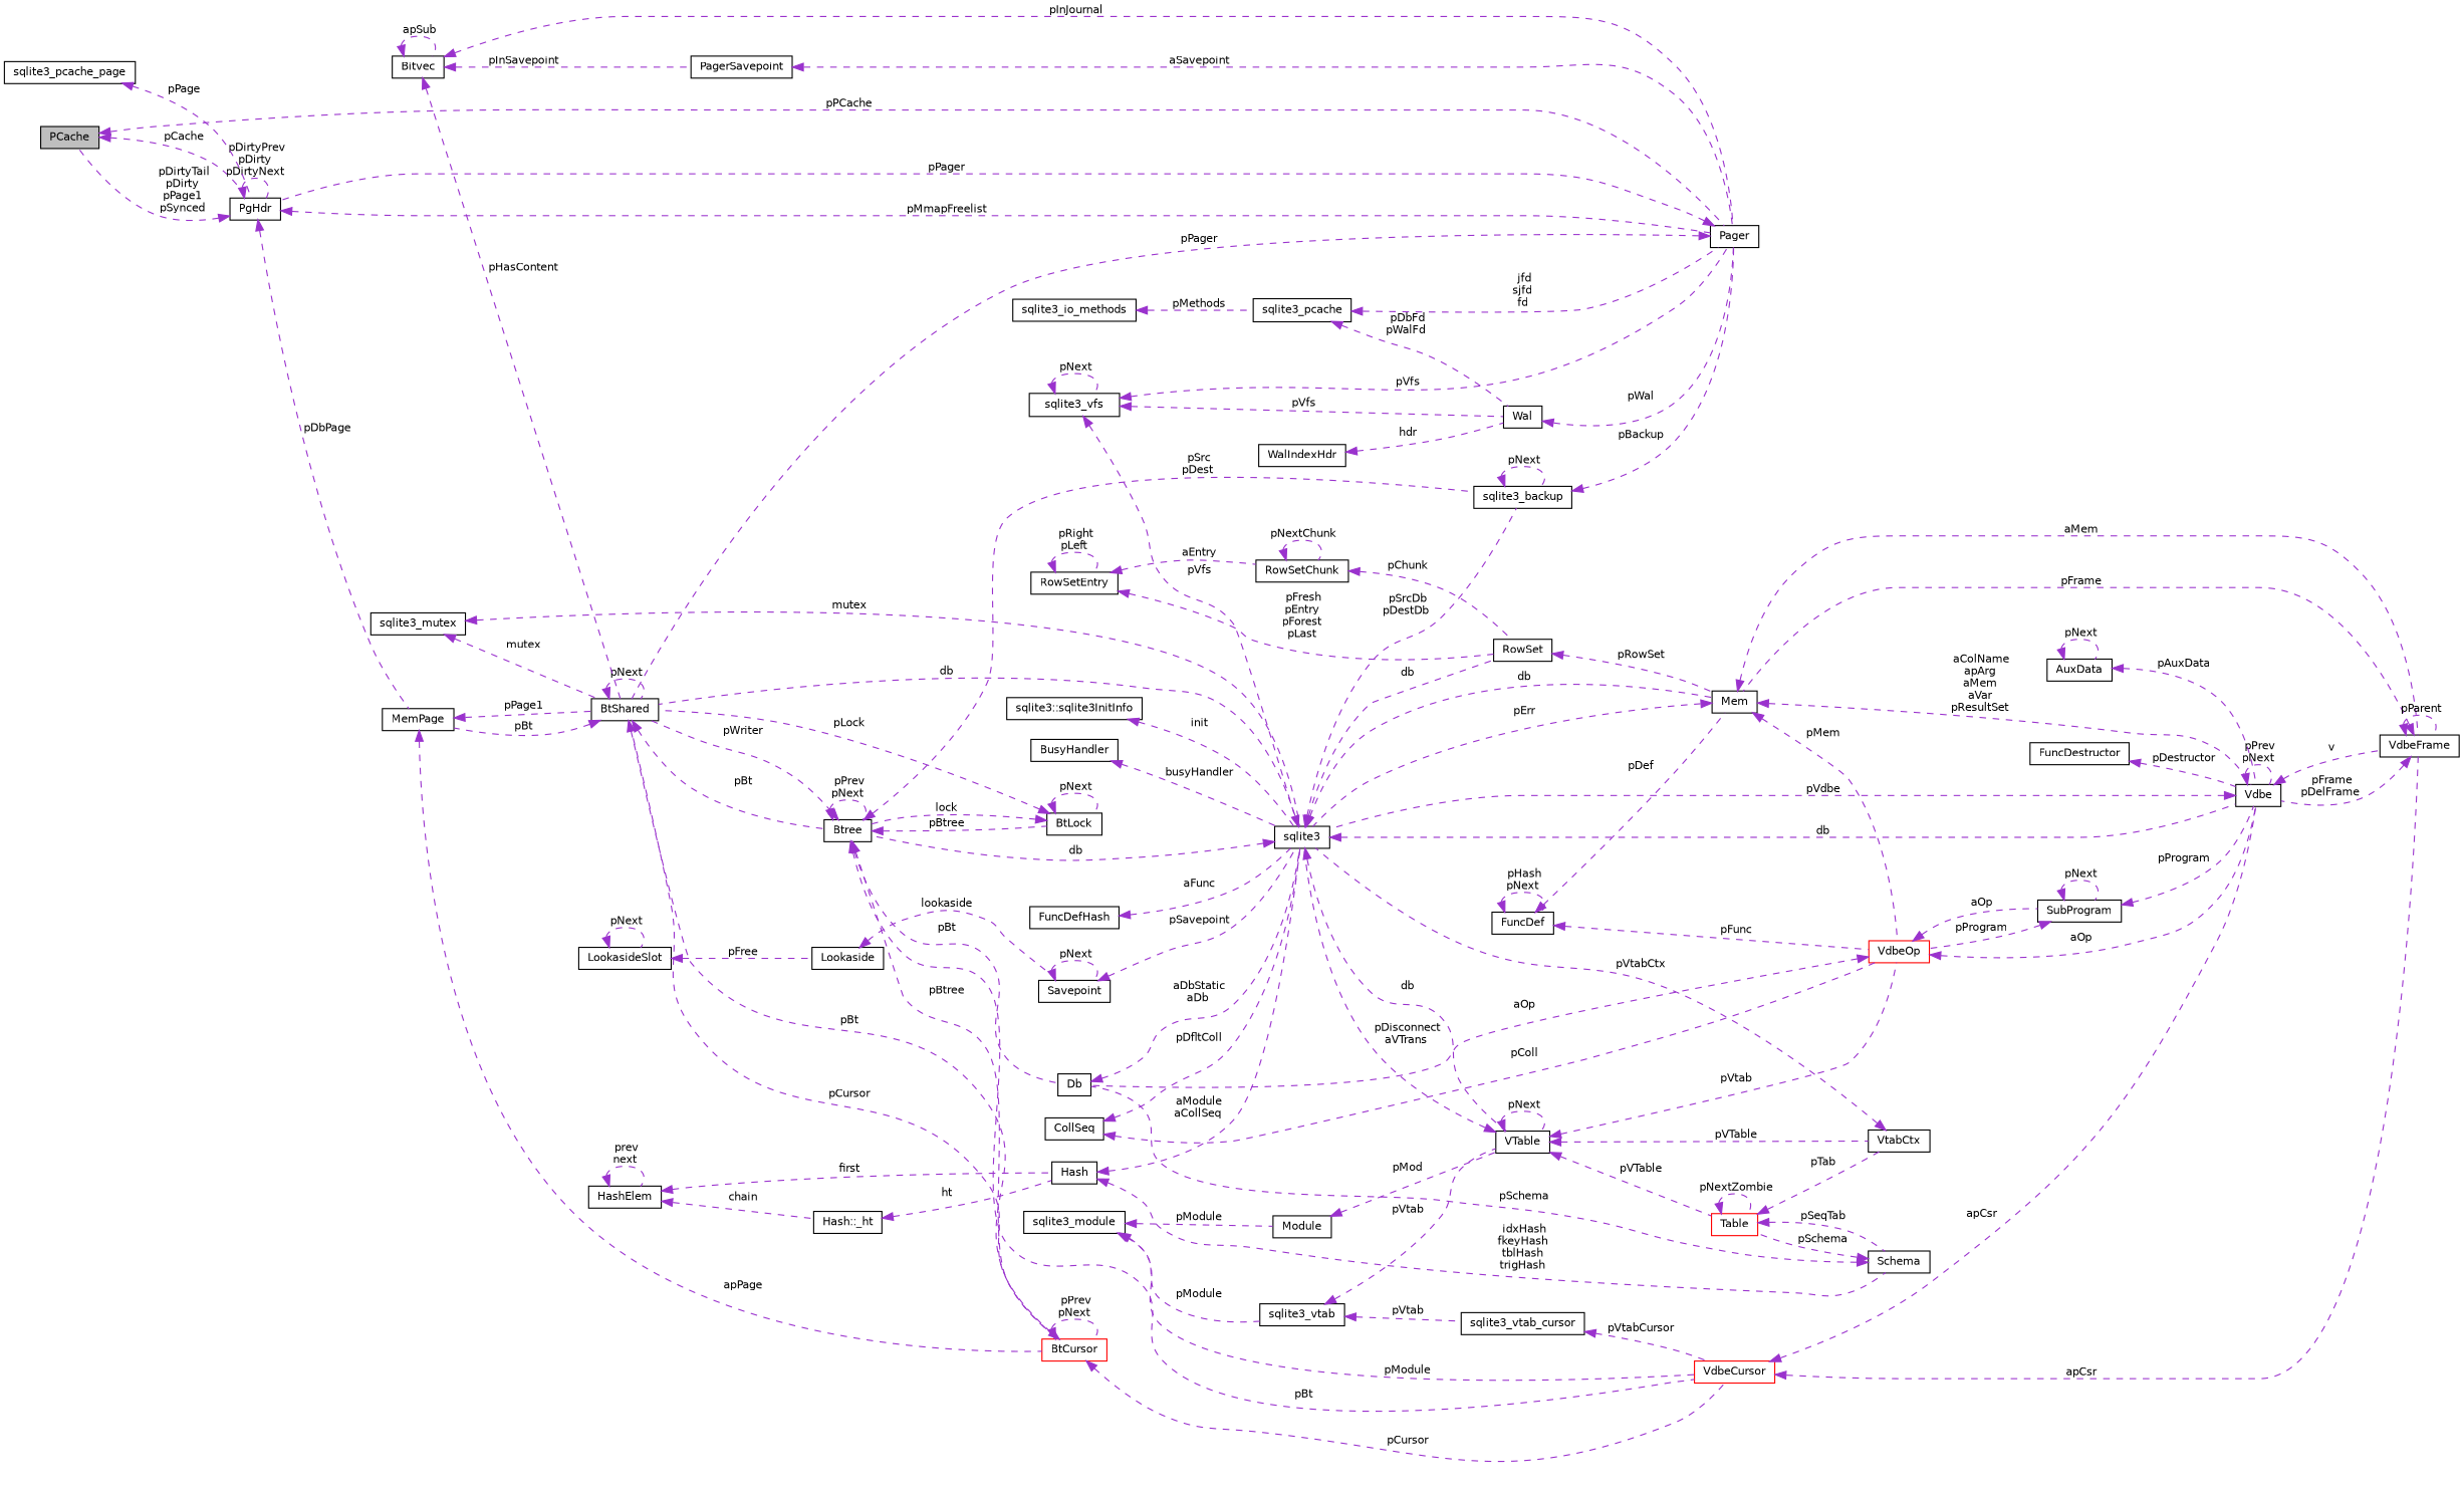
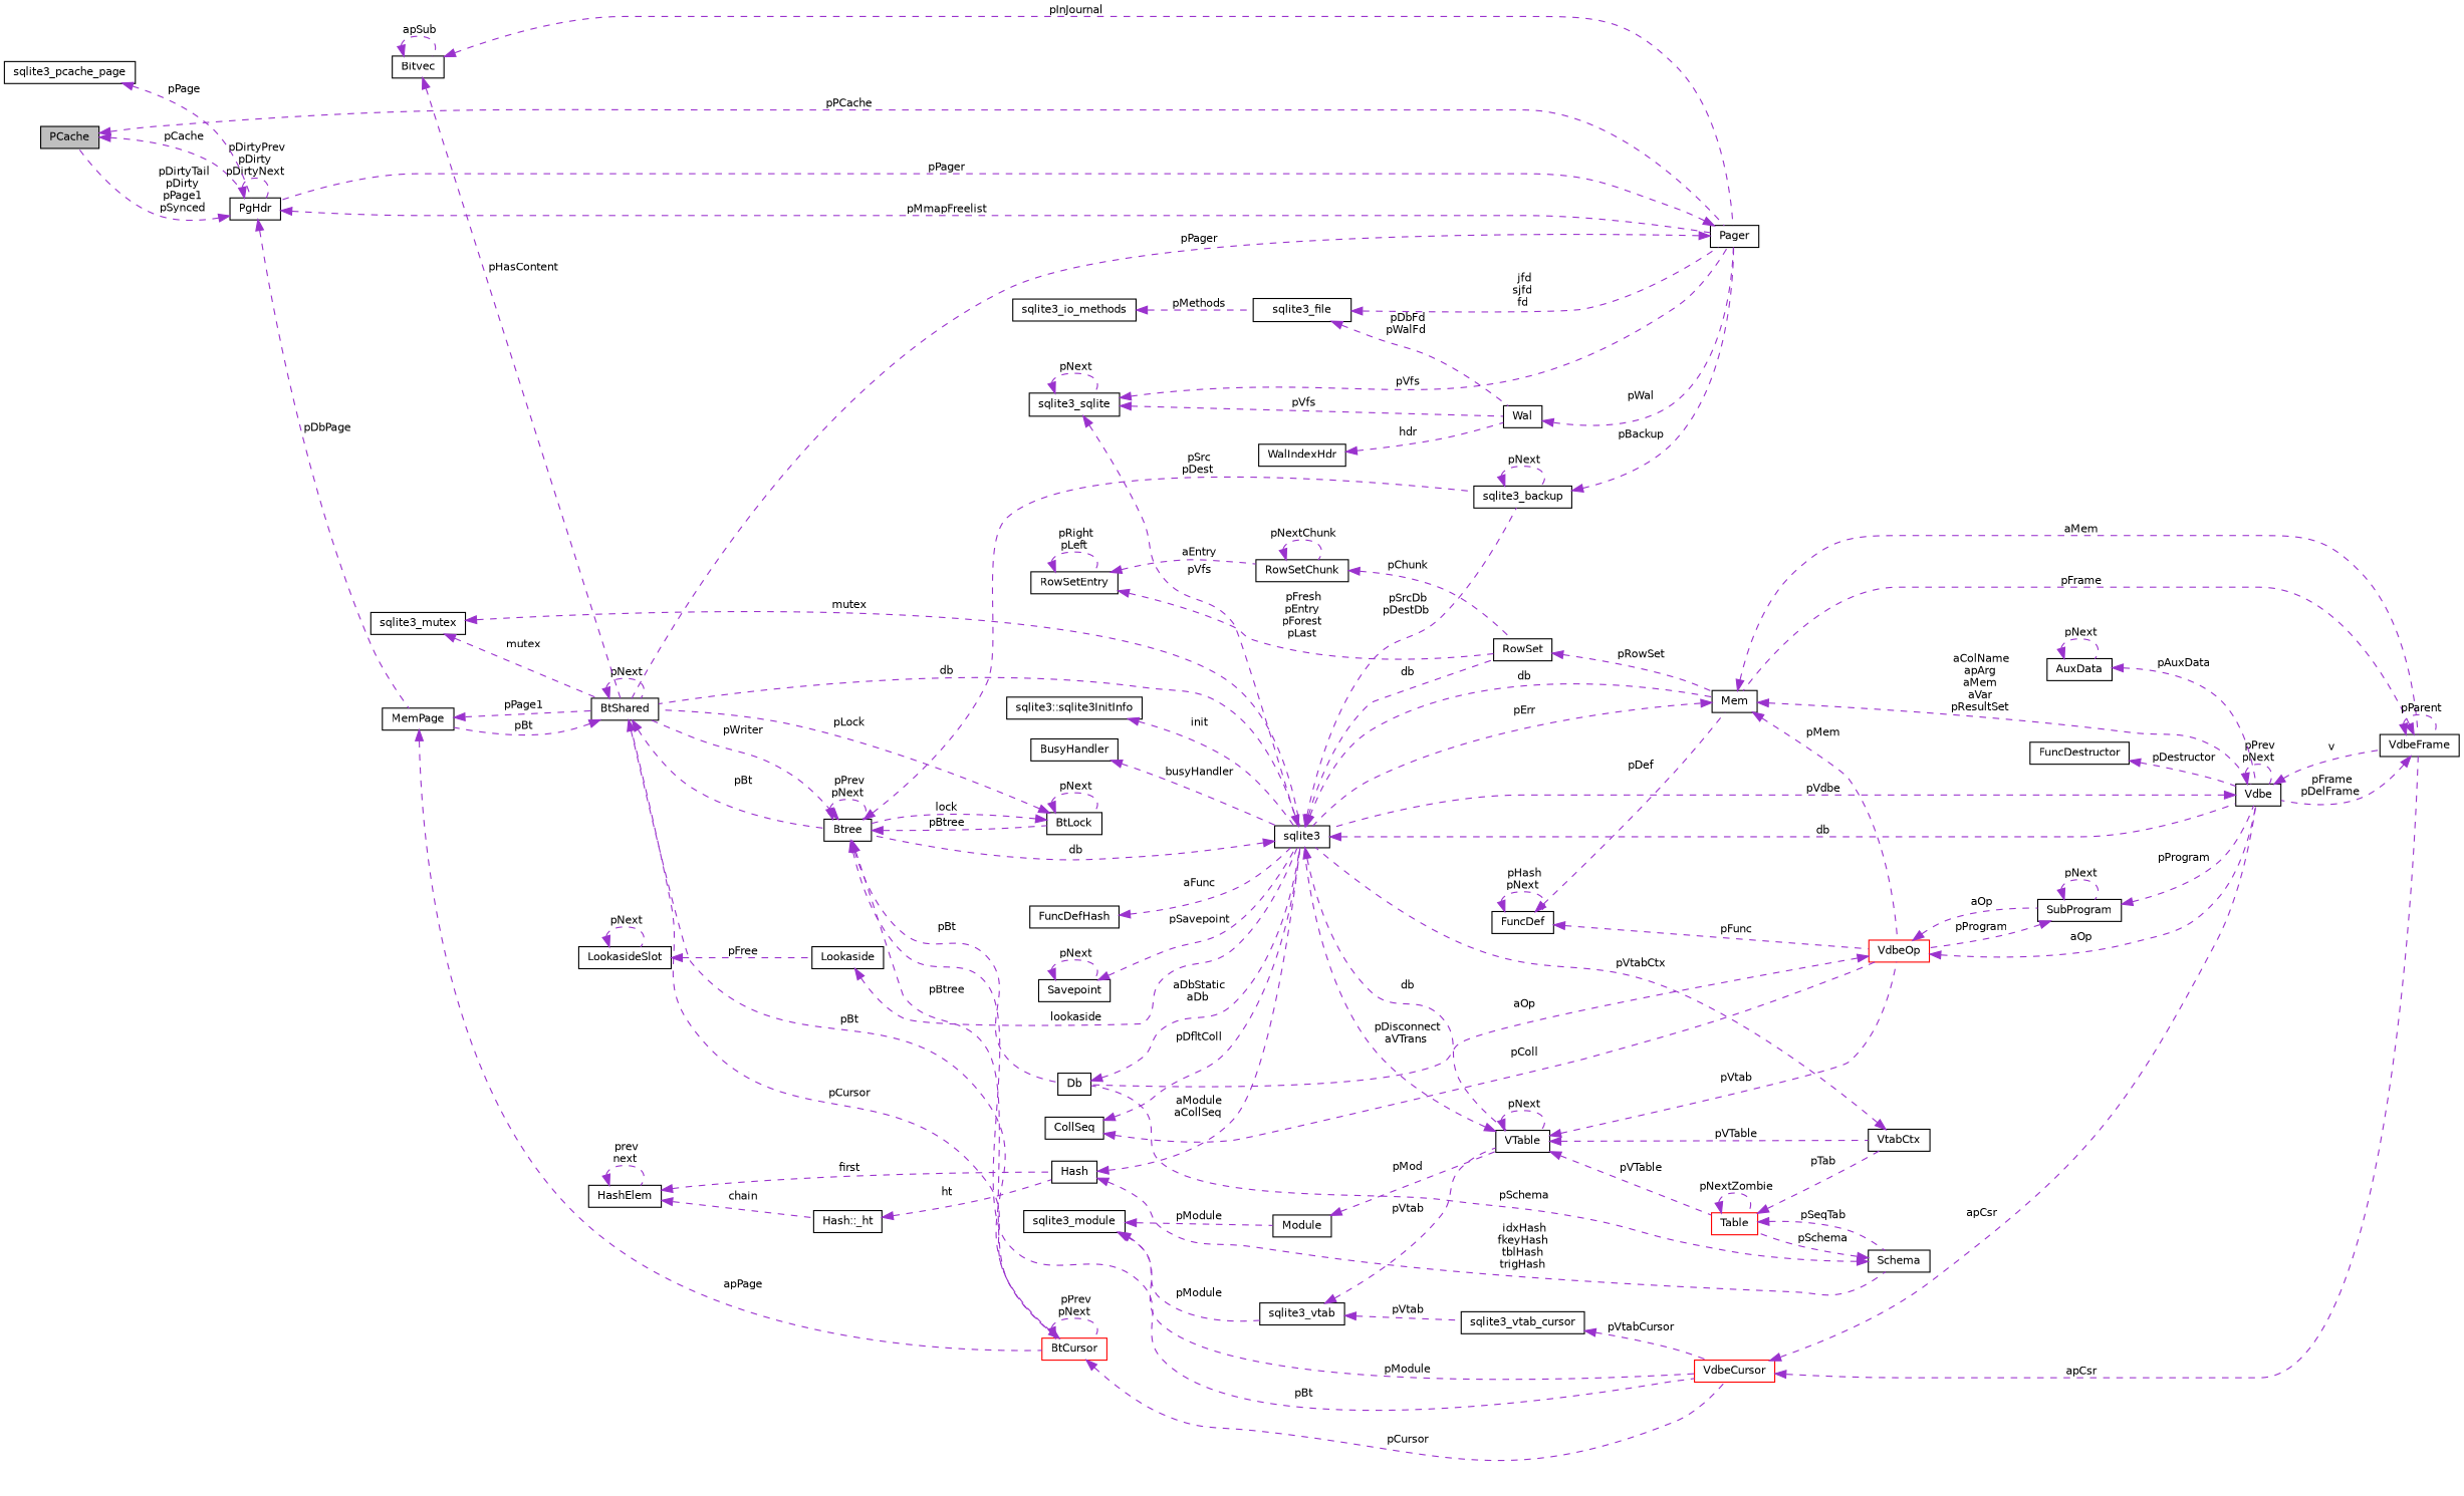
  digraph {
    rankdir=LR
    node [color=black fillcolor=white fontname=Helvetica fontsize=10 shape=record style=filled]
    edge [color=darkorchid3 dir=back fontname=Helvetica fontsize=10 labelfontname=Helvetica labelfontsize=10 style=dashed]
    n1 [fillcolor=grey75 fontcolor=black height=0.2 label=PCache width=0.4]
    n2 [height=0.2 label=PgHdr width=0.4]
    n3 [height=0.2 label=Pager width=0.4]
    n4 [height=0.2 label=MemPage width=0.4]
    n5 [height=0.2 label=BtShared width=0.4]
    n6 [color=red height=0.2 label=BtCursor width=0.4]
    n7 [height=0.2 label=sqlite3_pcache_page width=0.4]
    n8 [height=0.2 label=Btree width=0.4]
    n9 [height=0.2 label=sqlite3_backup width=0.4]
    n10 [height=0.2 label=sqlite3 width=0.4]
    n11 [height=0.2 label=Mem width=0.4]
    n12 [height=0.2 label=Vdbe width=0.4]
    n13 [height=0.2 label=VTable width=0.4]
    n14 [height=0.2 label=RowSet width=0.4]
    n15 [height=0.2 label=VdbeFrame width=0.4]
    n16 [color=red height=0.2 label=VdbeOp width=0.4]
    n17 [height=0.2 label=VtabCtx width=0.4]
    n18 [color=red height=0.2 label=Table width=0.4]
    n19 [color=red height=0.2 label=VdbeCursor width=0.4]
    n20 [height=0.2 label=BtLock width=0.4]
    n21 [height=0.2 label=Db width=0.4]
    n22 [height=0.2 label=SubProgram width=0.4]
    n23 [height=0.2 label=AuxData width=0.4]
    n24 [height=0.2 label=CollSeq width=0.4]
    n25 [height=0.2 label=Schema width=0.4]
    n26 [height=0.2 label=Module width=0.4]
    n27 [height=0.2 label=sqlite3_module width=0.4]
    n28 [height=0.2 label=sqlite3_vtab width=0.4]
    n29 [height=0.2 label=sqlite3_vtab_cursor width=0.4]
    n30 [height=0.2 label=FuncDef width=0.4]
    n31 [height=0.2 label=FuncDefHash width=0.4]
    n32 [height=0.2 label=FuncDestructor width=0.4]
    n33 [height=0.2 label=Bitvec width=0.4]
-   n34 [height=0.2 label=PagerSavepoint width=0.4]
    n35 [height=0.2 label=sqlite3_mutex width=0.4]
    n36 [height=0.2 label=RowSetChunk width=0.4]
    n37 [height=0.2 label=RowSetEntry width=0.4]
    n38 [height=0.2 label=Savepoint width=0.4]
    n39 [height=0.2 label=Lookaside width=0.4]
    n40 [height=0.2 label=LookasideSlot width=0.4]
-   n41 [height=0.2 label=sqlite3_vfs width=0.4]
+   n41 [height=0.2 label=sqlite3_sqlite width=0.4]
    n42 [height=0.2 label=Wal width=0.4]
    n43 [height=0.2 label="sqlite3::sqlite3InitInfo" width=0.4]
    n44 [height=0.2 label=BusyHandler width=0.4]
    n45 [height=0.2 label=Hash width=0.4]
    n46 [height=0.2 label="Hash::_ht" width=0.4]
    n47 [height=0.2 label=HashElem width=0.4]
-   n48 [height=0.2 label=sqlite3_pcache width=0.4]
+   n48 [height=0.2 label=sqlite3_file width=0.4]
    n49 [height=0.2 label=sqlite3_io_methods width=0.4]
    n50 [height=0.2 label=WalIndexHdr width=0.4]
    n1 -> n2 [label=" pCache"]
    n1 -> n3 [label=" pPCache"]
    n2 -> n1 [label=" pDirtyTail\npDirty\npPage1\npSynced"]
    n2 -> n2 [label=" pDirtyPrev\npDirty\npDirtyNext"]
    n2 -> n3 [label=" pMmapFreelist"]
    n2 -> n4 [label=" pDbPage"]
    n3 -> n2 [label=" pPager"]
    n3 -> n5 [label=" pPager"]
    n4 -> n5 [label=" pPage1"]
    n4 -> n6 [label=" apPage"]
    n5 -> n4 [label=" pBt"]
    n5 -> n5 [label=" pNext"]
    n5 -> n6 [label=" pBt"]
    n5 -> n8 [label=" pBt"]
    n6 -> n5 [label=" pCursor"]
    n6 -> n6 [label=" pPrev\npNext"]
    n6 -> n19 [label=" pCursor"]
    n7 -> n2 [label=" pPage"]
    n8 -> n5 [label=" pWriter"]
    n8 -> n6 [label=" pBtree"]
    n8 -> n8 [label=" pPrev\npNext"]
    n8 -> n9 [label=" pSrc\npDest"]
    n8 -> n19 [label=" pBt"]
    n8 -> n20 [label=" pBtree"]
    n8 -> n21 [label=" pBt"]
    n9 -> n3 [label=" pBackup"]
    n9 -> n9 [label=" pNext"]
    n10 -> n5 [label=" db"]
    n10 -> n8 [label=" db"]
    n10 -> n9 [label=" pSrcDb\npDestDb"]
    n10 -> n11 [label=" db"]
    n10 -> n12 [label=" db"]
    n10 -> n13 [label=" db"]
    n10 -> n14 [label=" db"]
    n11 -> n10 [label=" pErr"]
    n11 -> n12 [label=" aColName\napArg\naMem\naVar\npResultSet"]
    n11 -> n15 [label=" aMem"]
    n11 -> n16 [label=" pMem"]
    n12 -> n10 [label=" pVdbe"]
    n12 -> n12 [label=" pPrev\npNext"]
    n12 -> n15 [label=" v"]
    n13 -> n10 [label=" pDisconnect\naVTrans"]
    n13 -> n13 [label=" pNext"]
    n13 -> n16 [label=" pVtab"]
    n13 -> n17 [label=" pVTable"]
    n13 -> n18 [label=" pVTable"]
    n14 -> n11 [label=" pRowSet"]
    n15 -> n11 [label=" pFrame"]
    n15 -> n12 [label=" pFrame\npDelFrame"]
    n15 -> n15 [label=" pParent"]
    n16 -> n12 [label=" aOp"]
    n16 -> n21 [label=" aOp"]
    n16 -> n22 [label=" aOp"]
    n17 -> n10 [label=" pVtabCtx"]
    n18 -> n17 [label=" pTab"]
    n18 -> n18 [label=" pNextZombie"]
    n18 -> n25 [label=" pSeqTab"]
    n19 -> n12 [label=" apCsr"]
    n19 -> n15 [label=" apCsr"]
    n20 -> n5 [label=" pLock"]
    n20 -> n8 [label=" lock"]
    n20 -> n20 [label=" pNext"]
    n21 -> n10 [label=" aDbStatic\naDb"]
    n22 -> n12 [label=" pProgram"]
    n22 -> n16 [label=" pProgram"]
    n22 -> n22 [label=" pNext"]
    n23 -> n12 [label=" pAuxData"]
    n23 -> n23 [label=" pNext"]
    n24 -> n10 [label=" pDfltColl"]
    n24 -> n16 [label=" pColl"]
    n25 -> n18 [label=" pSchema"]
    n25 -> n21 [label=" pSchema"]
    n26 -> n13 [label=" pMod"]
    n27 -> n19 [label=" pModule"]
    n27 -> n26 [label=" pModule"]
    n27 -> n28 [label=" pModule"]
    n28 -> n13 [label=" pVtab"]
    n28 -> n29 [label=" pVtab"]
    n29 -> n19 [label=" pVtabCursor"]
    n30 -> n11 [label=" pDef"]
    n30 -> n16 [label=" pFunc"]
    n30 -> n30 [label=" pHash\npNext"]
    n31 -> n10 [label=" aFunc"]
    n32 -> n12 [label=" pDestructor"]
    n33 -> n3 [label=" pInJournal"]
    n33 -> n5 [label=" pHasContent"]
    n33 -> n33 [label=" apSub"]
-   n33 -> n34 [label=" pInSavepoint"]
-   n34 -> n3 [label=" aSavepoint"]
    n35 -> n5 [label=" mutex"]
    n35 -> n10 [label=" mutex"]
    n36 -> n14 [label=" pChunk"]
    n36 -> n36 [label=" pNextChunk"]
    n37 -> n14 [label=" pFresh\npEntry\npForest\npLast"]
    n37 -> n36 [label=" aEntry"]
    n37 -> n37 [label=" pRight\npLeft"]
    n38 -> n10 [label=" pSavepoint"]
    n38 -> n38 [label=" pNext"]
-   n39 -> n38 [label=" lookaside"]
+   n39 -> n10 [label=" lookaside"]
    n40 -> n39 [label=" pFree"]
    n40 -> n40 [label=" pNext"]
    n41 -> n3 [label=" pVfs"]
    n41 -> n10 [label=" pVfs"]
    n41 -> n41 [label=" pNext"]
    n41 -> n42 [label=" pVfs"]
    n42 -> n3 [label=" pWal"]
    n43 -> n10 [label=" init"]
    n44 -> n10 [label=" busyHandler"]
    n45 -> n10 [label=" aModule\naCollSeq"]
    n45 -> n25 [label=" idxHash\nfkeyHash\ntblHash\ntrigHash"]
    n46 -> n45 [label=" ht"]
    n47 -> n45 [label=" first"]
    n47 -> n46 [label=" chain"]
    n47 -> n47 [label=" prev\nnext"]
    n48 -> n3 [label=" jfd\nsjfd\nfd"]
    n48 -> n42 [label=" pDbFd\npWalFd"]
    n49 -> n48 [label=" pMethods"]
    n50 -> n42 [label=" hdr"]
  }
